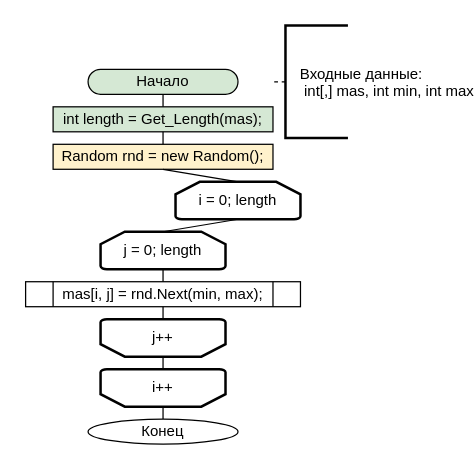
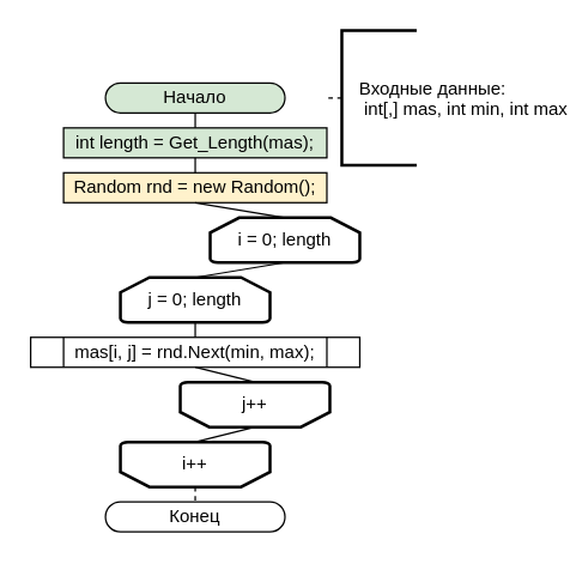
  <mxCell id="0" />
  <mxCell id="1" parent="0" />
  <mxCell id="2" value="Начало" style="rounded=1;whiteSpace=wrap;html=1;arcSize=50;fillColor=#d5e8d4;" vertex="1" parent="1"><mxGeometry x="70" y="55" width="120" height="20" as="geometry" /></mxCell>
  <mxCell id="3" value="" style="endArrow=none;dashed=1;html=1;rounded=0;exitX=0;exitY=0.5;exitDx=0;exitDy=0;entryX=1;entryY=0.5;entryDx=0;entryDy=0;exitPerimeter=0;" edge="1" source="4" parent="1"><mxGeometry width="50" height="50" relative="1" as="geometry"><mxPoint x="268" y="75" as="sourcePoint" /><mxPoint x="216" y="65" as="targetPoint" /></mxGeometry></mxCell>
  <mxCell id="4" value="   Входные данные:&#10;    int[,] mas, int min, int max" style="strokeWidth=2;shape=mxgraph.flowchart.annotation_1;align=left;pointerEvents=1;recursiveResize=1;autosize=0;verticalAlign=middle;horizontal=1;" vertex="1" parent="1"><mxGeometry x="228" y="20" width="50" height="90" as="geometry" /></mxCell>
  <mxCell id="5" value="int length = Get_Length(mas);" style="rounded=0;whiteSpace=wrap;html=1;fillColor=#d5e8d4;" vertex="1" parent="1"><mxGeometry x="42" y="85" width="176" height="20" as="geometry" /></mxCell>
  <mxCell id="6" value="" style="endArrow=none;html=1;rounded=0;entryX=0.5;entryY=0;entryDx=0;entryDy=0;exitX=0.5;exitY=1;exitDx=0;exitDy=0;" edge="1" parent="1" source="2" target="5"><mxGeometry width="50" height="50" relative="1" as="geometry"><mxPoint x="142" y="195" as="sourcePoint" /><mxPoint x="226" y="295" as="targetPoint" /></mxGeometry></mxCell>
  <mxCell id="7" value="Random rnd = new Random();" style="rounded=0;whiteSpace=wrap;html=1;fillColor=#fff2cc;" vertex="1" parent="1"><mxGeometry x="42" y="115" width="176" height="20" as="geometry" /></mxCell>
  <mxCell id="8" value="" style="endArrow=none;html=1;rounded=0;entryX=0.5;entryY=0;entryDx=0;entryDy=0;exitX=0.5;exitY=1;exitDx=0;exitDy=0;" edge="1" parent="1" target="7" source="5"><mxGeometry width="50" height="50" relative="1" as="geometry"><mxPoint x="346" y="265" as="sourcePoint" /><mxPoint x="430" y="365" as="targetPoint" /></mxGeometry></mxCell>
  <mxCell id="9" value="i = 0; length" style="strokeWidth=2;html=1;shape=mxgraph.flowchart.loop_limit;whiteSpace=wrap;" vertex="1" parent="1"><mxGeometry x="140" y="145" width="100" height="30" as="geometry" /></mxCell>
  <mxCell id="10" value="i++" style="strokeWidth=2;html=1;shape=mxgraph.flowchart.loop_limit;whiteSpace=wrap;direction=west;" vertex="1" parent="1"><mxGeometry x="80" y="295" width="100" height="30" as="geometry" /></mxCell>
  <mxCell id="11" value="" style="endArrow=none;html=1;rounded=0;entryX=0.5;entryY=0;entryDx=0;entryDy=0;entryPerimeter=0;exitX=0.5;exitY=1;exitDx=0;exitDy=0;" edge="1" parent="1" source="7" target="9"><mxGeometry width="50" height="50" relative="1" as="geometry"><mxPoint x="116" y="275" as="sourcePoint" /><mxPoint x="166" y="225" as="targetPoint" /></mxGeometry></mxCell>
  <mxCell id="12" value="j = 0; length" style="strokeWidth=2;html=1;shape=mxgraph.flowchart.loop_limit;whiteSpace=wrap;" vertex="1" parent="1"><mxGeometry x="80" y="185" width="100" height="30" as="geometry" /></mxCell>
- <mxCell id="13" value="j++" style="strokeWidth=2;html=1;shape=mxgraph.flowchart.loop_limit;whiteSpace=wrap;direction=west;" vertex="1" parent="1"><mxGeometry x="80" y="255" width="100" height="30" as="geometry" /></mxCell>
+ <mxCell id="13" value="j++" style="strokeWidth=2;html=1;shape=mxgraph.flowchart.loop_limit;whiteSpace=wrap;direction=west;" vertex="1" parent="1"><mxGeometry x="120" y="255" width="100" height="30" as="geometry" /></mxCell>
  <mxCell id="14" value="mas[i, j] = rnd.Next(min, max);" style="shape=process;whiteSpace=wrap;html=1;backgroundOutline=1;" vertex="1" parent="1"><mxGeometry x="20" y="225" width="220" height="20" as="geometry" /></mxCell>
  <mxCell id="15" value="" style="endArrow=none;html=1;rounded=0;entryX=0.5;entryY=1;entryDx=0;entryDy=0;entryPerimeter=0;exitX=0.5;exitY=0;exitDx=0;exitDy=0;" edge="1" parent="1" source="14" target="12"><mxGeometry width="50" height="50" relative="1" as="geometry"><mxPoint x="56" y="315" as="sourcePoint" /><mxPoint x="106" y="265" as="targetPoint" /></mxGeometry></mxCell>
  <mxCell id="16" value="" style="endArrow=none;html=1;rounded=0;entryX=0.5;entryY=1;entryDx=0;entryDy=0;entryPerimeter=0;exitX=0.5;exitY=0;exitDx=0;exitDy=0;exitPerimeter=0;" edge="1" parent="1" source="12" target="9"><mxGeometry width="50" height="50" relative="1" as="geometry"><mxPoint x="56" y="315" as="sourcePoint" /><mxPoint x="106" y="265" as="targetPoint" /></mxGeometry></mxCell>
  <mxCell id="17" value="" style="endArrow=none;html=1;rounded=0;entryX=0.5;entryY=1;entryDx=0;entryDy=0;exitX=0.5;exitY=1;exitDx=0;exitDy=0;exitPerimeter=0;" edge="1" parent="1" source="13" target="14"><mxGeometry width="50" height="50" relative="1" as="geometry"><mxPoint x="56" y="315" as="sourcePoint" /><mxPoint x="106" y="265" as="targetPoint" /></mxGeometry></mxCell>
  <mxCell id="18" value="" style="endArrow=none;html=1;rounded=0;entryX=0.5;entryY=0;entryDx=0;entryDy=0;entryPerimeter=0;exitX=0.5;exitY=1;exitDx=0;exitDy=0;exitPerimeter=0;" edge="1" parent="1" source="10" target="13"><mxGeometry width="50" height="50" relative="1" as="geometry"><mxPoint x="56" y="315" as="sourcePoint" /><mxPoint x="106" y="265" as="targetPoint" /></mxGeometry></mxCell>
- <mxCell id="19" value="" style="endArrow=none;html=1;rounded=0;exitX=0.5;exitY=0;exitDx=0;exitDy=0;exitPerimeter=0;entryX=0.5;entryY=0;entryDx=0;entryDy=0;" edge="1" parent="1" source="10" target="20"><mxGeometry width="50" height="50" relative="1" as="geometry"><mxPoint x="126" y="355" as="sourcePoint" /><mxPoint x="176" y="305" as="targetPoint" /></mxGeometry></mxCell>
- <mxCell id="20" value="Конец" style="ellipse;whiteSpace=wrap;html=1;arcSize=50;" vertex="1" parent="1"><mxGeometry x="70" y="335" width="120" height="20" as="geometry" /></mxCell>
+ <mxCell id="19" value="" style="endArrow=none;html=1;rounded=0;exitX=0.5;exitY=0;exitDx=0;exitDy=0;exitPerimeter=0;entryX=0.5;entryY=0;entryDx=0;entryDy=0;dashed=1;" edge="1" parent="1" source="10" target="20"><mxGeometry width="50" height="50" relative="1" as="geometry"><mxPoint x="126" y="355" as="sourcePoint" /><mxPoint x="176" y="305" as="targetPoint" /></mxGeometry></mxCell>
+ <mxCell id="20" value="Конец" style="rounded=1;whiteSpace=wrap;html=1;arcSize=50;" vertex="1" parent="1"><mxGeometry x="70" y="335" width="120" height="20" as="geometry" /></mxCell>
